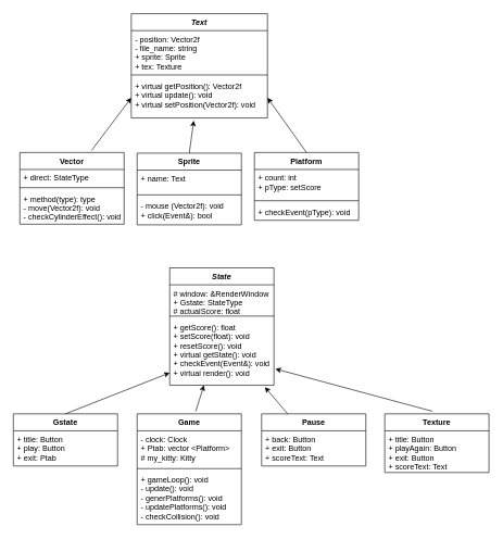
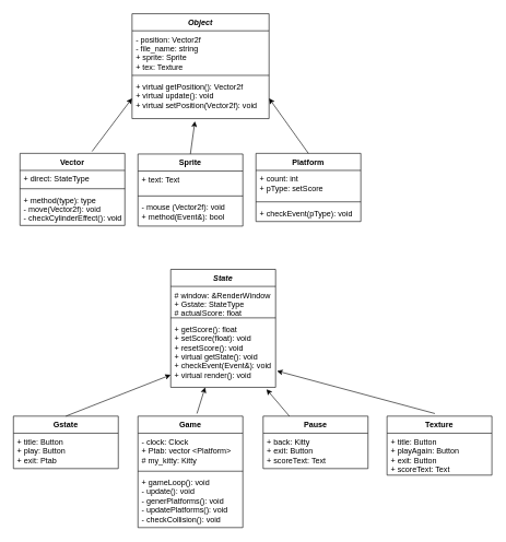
  <mxCell id="0" />
  <mxCell id="1" parent="0" />
- <mxCell id="2" value="Text" style="swimlane;fontStyle=3;align=center;verticalAlign=top;childLayout=stackLayout;horizontal=1;startSize=26;horizontalStack=0;resizeParent=1;resizeParentMax=0;resizeLast=0;collapsible=1;marginBottom=0;" vertex="1" parent="1"><mxGeometry x="201" y="20" width="209" height="160" as="geometry" /></mxCell>
+ <mxCell id="2" value="Object" style="swimlane;fontStyle=3;align=center;verticalAlign=top;childLayout=stackLayout;horizontal=1;startSize=26;horizontalStack=0;resizeParent=1;resizeParentMax=0;resizeLast=0;collapsible=1;marginBottom=0;" vertex="1" parent="1"><mxGeometry x="201" y="20" width="209" height="160" as="geometry" /></mxCell>
  <mxCell id="3" value="- position: Vector2f&#10;- file_name: string&#10;+ sprite: Sprite&#10;+ tex: Texture&#10;&#10;" style="text;strokeColor=none;fillColor=none;align=left;verticalAlign=top;spacingLeft=4;spacingRight=4;overflow=hidden;rotatable=0;points=[[0,0.5],[1,0.5]];portConstraint=eastwest;" vertex="1" parent="2"><mxGeometry y="26" width="209" height="64" as="geometry" /></mxCell>
  <mxCell id="4" value="" style="line;strokeWidth=1;fillColor=none;align=left;verticalAlign=middle;spacingTop=-1;spacingLeft=3;spacingRight=3;rotatable=0;labelPosition=right;points=[];portConstraint=eastwest;" vertex="1" parent="2"><mxGeometry y="90" width="209" height="8" as="geometry" /></mxCell>
  <mxCell id="5" value="+ virtual getPosition(): Vector2f&#10;+ virtual update(): void&#10;+ virtual setPosition(Vector2f): void&#10;&#10;" style="text;strokeColor=none;fillColor=none;align=left;verticalAlign=top;spacingLeft=4;spacingRight=4;overflow=hidden;rotatable=0;points=[[0,0.5],[1,0.5]];portConstraint=eastwest;" vertex="1" parent="2"><mxGeometry y="98" width="209" height="62" as="geometry" /></mxCell>
  <mxCell id="6" value="Vector" style="swimlane;fontStyle=1;align=center;verticalAlign=top;childLayout=stackLayout;horizontal=1;startSize=26;horizontalStack=0;resizeParent=1;resizeParentMax=0;resizeLast=0;collapsible=1;marginBottom=0;" vertex="1" parent="1"><mxGeometry x="30" y="233" width="160" height="110" as="geometry" /></mxCell>
  <mxCell id="7" value="+ direct: StateType&#10;" style="text;strokeColor=none;fillColor=none;align=left;verticalAlign=top;spacingLeft=4;spacingRight=4;overflow=hidden;rotatable=0;points=[[0,0.5],[1,0.5]];portConstraint=eastwest;" vertex="1" parent="6"><mxGeometry y="26" width="160" height="24" as="geometry" /></mxCell>
  <mxCell id="8" value="" style="line;strokeWidth=1;fillColor=none;align=left;verticalAlign=middle;spacingTop=-1;spacingLeft=3;spacingRight=3;rotatable=0;labelPosition=right;points=[];portConstraint=eastwest;" vertex="1" parent="6"><mxGeometry y="50" width="160" height="8" as="geometry" /></mxCell>
  <mxCell id="9" value="+ method(type): type&#10;- move(Vector2f): void&#10;- checkCylinderEffect(): void" style="text;strokeColor=none;fillColor=none;align=left;verticalAlign=top;spacingLeft=4;spacingRight=4;overflow=hidden;rotatable=0;points=[[0,0.5],[1,0.5]];portConstraint=eastwest;" vertex="1" parent="6"><mxGeometry y="58" width="160" height="52" as="geometry" /></mxCell>
  <mxCell id="10" value="Platform" style="swimlane;fontStyle=1;align=center;verticalAlign=top;childLayout=stackLayout;horizontal=1;startSize=26;horizontalStack=0;resizeParent=1;resizeParentMax=0;resizeLast=0;collapsible=1;marginBottom=0;" vertex="1" parent="1"><mxGeometry x="390" y="233" width="160" height="104" as="geometry" /></mxCell>
  <mxCell id="11" value="+ count: int&#10;+ pType: setScore&#10;" style="text;strokeColor=none;fillColor=none;align=left;verticalAlign=top;spacingLeft=4;spacingRight=4;overflow=hidden;rotatable=0;points=[[0,0.5],[1,0.5]];portConstraint=eastwest;" vertex="1" parent="10"><mxGeometry y="26" width="160" height="44" as="geometry" /></mxCell>
  <mxCell id="12" value="" style="line;strokeWidth=1;fillColor=none;align=left;verticalAlign=middle;spacingTop=-1;spacingLeft=3;spacingRight=3;rotatable=0;labelPosition=right;points=[];portConstraint=eastwest;" vertex="1" parent="10"><mxGeometry y="70" width="160" height="8" as="geometry" /></mxCell>
  <mxCell id="13" value="+ checkEvent(pType): void" style="text;strokeColor=none;fillColor=none;align=left;verticalAlign=top;spacingLeft=4;spacingRight=4;overflow=hidden;rotatable=0;points=[[0,0.5],[1,0.5]];portConstraint=eastwest;" vertex="1" parent="10"><mxGeometry y="78" width="160" height="26" as="geometry" /></mxCell>
  <mxCell id="14" value="" style="endArrow=classic;html=1;entryX=0;entryY=0.5;entryDx=0;entryDy=0;" edge="1" parent="1" target="5"><mxGeometry width="50" height="50" relative="1" as="geometry"><mxPoint x="140" y="230" as="sourcePoint" /><mxPoint x="201" y="172" as="targetPoint" /><Array as="points" /></mxGeometry></mxCell>
  <mxCell id="15" value="" style="endArrow=classic;html=1;entryX=1;entryY=0.5;entryDx=0;entryDy=0;exitX=0.5;exitY=0;exitDx=0;exitDy=0;" edge="1" parent="1" source="10" target="5"><mxGeometry width="50" height="50" relative="1" as="geometry"><mxPoint x="410" y="202.5" as="sourcePoint" /><mxPoint x="460" y="152.5" as="targetPoint" /></mxGeometry></mxCell>
  <mxCell id="16" value="State" style="swimlane;fontStyle=3;align=center;verticalAlign=top;childLayout=stackLayout;horizontal=1;startSize=26;horizontalStack=0;resizeParent=1;resizeParentMax=0;resizeLast=0;collapsible=1;marginBottom=0;" vertex="1" parent="1"><mxGeometry x="260" y="410" width="160" height="180" as="geometry" /></mxCell>
  <mxCell id="17" value="# window: &amp;RenderWindow&#10;+ Gstate: StateType&#10;# actualScore: float" style="text;strokeColor=none;fillColor=none;align=left;verticalAlign=top;spacingLeft=4;spacingRight=4;overflow=hidden;rotatable=0;points=[[0,0.5],[1,0.5]];portConstraint=eastwest;" vertex="1" parent="16"><mxGeometry y="26" width="160" height="44" as="geometry" /></mxCell>
  <mxCell id="18" value="" style="line;strokeWidth=1;fillColor=none;align=left;verticalAlign=middle;spacingTop=-1;spacingLeft=3;spacingRight=3;rotatable=0;labelPosition=right;points=[];portConstraint=eastwest;" vertex="1" parent="16"><mxGeometry y="70" width="160" height="8" as="geometry" /></mxCell>
  <mxCell id="19" value="+ getScore(): float&#10;+ setScore(float): void&#10;+ resetScore(): void&#10;+ virtual getState(): void&#10;+ checkEvent(Event&amp;): void&#10;+ virtual render(): void&#10;" style="text;strokeColor=none;fillColor=none;align=left;verticalAlign=top;spacingLeft=4;spacingRight=4;overflow=hidden;rotatable=0;points=[[0,0.5],[1,0.5]];portConstraint=eastwest;" vertex="1" parent="16"><mxGeometry y="78" width="160" height="102" as="geometry" /></mxCell>
  <mxCell id="20" value="Gstate" style="swimlane;fontStyle=1;align=center;verticalAlign=top;childLayout=stackLayout;horizontal=1;startSize=26;horizontalStack=0;resizeParent=1;resizeParentMax=0;resizeLast=0;collapsible=1;marginBottom=0;" vertex="1" parent="1"><mxGeometry x="20" y="634" width="160" height="80" as="geometry" /></mxCell>
  <mxCell id="21" value="+ title: Button&#10;+ play: Button&#10;+ exit: Ptab&#10;" style="text;strokeColor=none;fillColor=none;align=left;verticalAlign=top;spacingLeft=4;spacingRight=4;overflow=hidden;rotatable=0;points=[[0,0.5],[1,0.5]];portConstraint=eastwest;" vertex="1" parent="20"><mxGeometry y="26" width="160" height="54" as="geometry" /></mxCell>
  <mxCell id="22" value="Game" style="swimlane;fontStyle=1;align=center;verticalAlign=top;childLayout=stackLayout;horizontal=1;startSize=26;horizontalStack=0;resizeParent=1;resizeParentMax=0;resizeLast=0;collapsible=1;marginBottom=0;" vertex="1" parent="1"><mxGeometry x="210" y="634" width="160" height="170" as="geometry" /></mxCell>
  <mxCell id="23" value="- clock: Clock&#10;+ Ptab: vector &lt;Platform&gt;&#10;# my_kitty: Kitty" style="text;strokeColor=none;fillColor=none;align=left;verticalAlign=top;spacingLeft=4;spacingRight=4;overflow=hidden;rotatable=0;points=[[0,0.5],[1,0.5]];portConstraint=eastwest;" vertex="1" parent="22"><mxGeometry y="26" width="160" height="54" as="geometry" /></mxCell>
  <mxCell id="24" value="" style="line;strokeWidth=1;fillColor=none;align=left;verticalAlign=middle;spacingTop=-1;spacingLeft=3;spacingRight=3;rotatable=0;labelPosition=right;points=[];portConstraint=eastwest;" vertex="1" parent="22"><mxGeometry y="80" width="160" height="8" as="geometry" /></mxCell>
  <mxCell id="25" value="+ gameLoop(): void&#10;- update(): void&#10;- generPlatforms(): void&#10;- updatePlatforms(): void&#10;- checkCollision(): void" style="text;strokeColor=none;fillColor=none;align=left;verticalAlign=top;spacingLeft=4;spacingRight=4;overflow=hidden;rotatable=0;points=[[0,0.5],[1,0.5]];portConstraint=eastwest;" vertex="1" parent="22"><mxGeometry y="88" width="160" height="82" as="geometry" /></mxCell>
  <mxCell id="26" value="Pause" style="swimlane;fontStyle=1;align=center;verticalAlign=top;childLayout=stackLayout;horizontal=1;startSize=26;horizontalStack=0;resizeParent=1;resizeParentMax=0;resizeLast=0;collapsible=1;marginBottom=0;" vertex="1" parent="1"><mxGeometry x="401" y="634" width="160" height="80" as="geometry" /></mxCell>
- <mxCell id="27" value="+ back: Button&#10;+ exit: Button&#10;+ scoreText: Text" style="text;strokeColor=none;fillColor=none;align=left;verticalAlign=top;spacingLeft=4;spacingRight=4;overflow=hidden;rotatable=0;points=[[0,0.5],[1,0.5]];portConstraint=eastwest;" vertex="1" parent="26"><mxGeometry y="26" width="160" height="54" as="geometry" /></mxCell>
+ <mxCell id="27" value="+ back: Kitty&#10;+ exit: Button&#10;+ scoreText: Text" style="text;strokeColor=none;fillColor=none;align=left;verticalAlign=top;spacingLeft=4;spacingRight=4;overflow=hidden;rotatable=0;points=[[0,0.5],[1,0.5]];portConstraint=eastwest;" vertex="1" parent="26"><mxGeometry y="26" width="160" height="54" as="geometry" /></mxCell>
  <mxCell id="28" value="Texture" style="swimlane;fontStyle=1;align=center;verticalAlign=top;childLayout=stackLayout;horizontal=1;startSize=26;horizontalStack=0;resizeParent=1;resizeParentMax=0;resizeLast=0;collapsible=1;marginBottom=0;" vertex="1" parent="1"><mxGeometry x="590" y="634" width="160" height="90" as="geometry" /></mxCell>
  <mxCell id="29" value="+ title: Button&#10;+ playAgain: Button&#10;+ exit: Button&#10;+ scoreText: Text&#10;" style="text;strokeColor=none;fillColor=none;align=left;verticalAlign=top;spacingLeft=4;spacingRight=4;overflow=hidden;rotatable=0;points=[[0,0.5],[1,0.5]];portConstraint=eastwest;" vertex="1" parent="28"><mxGeometry y="26" width="160" height="64" as="geometry" /></mxCell>
  <mxCell id="30" value="Sprite" style="swimlane;fontStyle=1;align=center;verticalAlign=top;childLayout=stackLayout;horizontal=1;startSize=26;horizontalStack=0;resizeParent=1;resizeParentMax=0;resizeLast=0;collapsible=1;marginBottom=0;" vertex="1" parent="1"><mxGeometry x="210" y="234" width="160" height="110" as="geometry" /></mxCell>
- <mxCell id="31" value="+ name: Text&#10;&#10;" style="text;strokeColor=none;fillColor=none;align=left;verticalAlign=top;spacingLeft=4;spacingRight=4;overflow=hidden;rotatable=0;points=[[0,0.5],[1,0.5]];portConstraint=eastwest;" vertex="1" parent="30"><mxGeometry y="26" width="160" height="34" as="geometry" /></mxCell>
+ <mxCell id="31" value="+ text: Text&#10;&#10;" style="text;strokeColor=none;fillColor=none;align=left;verticalAlign=top;spacingLeft=4;spacingRight=4;overflow=hidden;rotatable=0;points=[[0,0.5],[1,0.5]];portConstraint=eastwest;" vertex="1" parent="30"><mxGeometry y="26" width="160" height="34" as="geometry" /></mxCell>
  <mxCell id="32" value="" style="line;strokeWidth=1;fillColor=none;align=left;verticalAlign=middle;spacingTop=-1;spacingLeft=3;spacingRight=3;rotatable=0;labelPosition=right;points=[];portConstraint=eastwest;" vertex="1" parent="30"><mxGeometry y="60" width="160" height="8" as="geometry" /></mxCell>
- <mxCell id="33" value="- mouse (Vector2f): void&#10;+ click(Event&amp;): bool&#10;" style="text;strokeColor=none;fillColor=none;align=left;verticalAlign=top;spacingLeft=4;spacingRight=4;overflow=hidden;rotatable=0;points=[[0,0.5],[1,0.5]];portConstraint=eastwest;" vertex="1" parent="30"><mxGeometry y="68" width="160" height="42" as="geometry" /></mxCell>
+ <mxCell id="33" value="- mouse (Vector2f): void&#10;+ method(Event&amp;): bool&#10;" style="text;strokeColor=none;fillColor=none;align=left;verticalAlign=top;spacingLeft=4;spacingRight=4;overflow=hidden;rotatable=0;points=[[0,0.5],[1,0.5]];portConstraint=eastwest;" vertex="1" parent="30"><mxGeometry y="68" width="160" height="42" as="geometry" /></mxCell>
  <mxCell id="34" value="" style="endArrow=classic;html=1;exitX=0.5;exitY=0;exitDx=0;exitDy=0;entryX=0.459;entryY=1.065;entryDx=0;entryDy=0;entryPerimeter=0;" edge="1" parent="1" source="30" target="5"><mxGeometry width="50" height="50" relative="1" as="geometry"><mxPoint x="260" y="234" as="sourcePoint" /><mxPoint x="310" y="184" as="targetPoint" /></mxGeometry></mxCell>
  <mxCell id="35" value="" style="endArrow=classic;html=1;entryX=0.459;entryY=1.065;entryDx=0;entryDy=0;entryPerimeter=0;" edge="1" parent="1"><mxGeometry width="50" height="50" relative="1" as="geometry"><mxPoint x="300" y="630" as="sourcePoint" /><mxPoint x="312.5" y="590" as="targetPoint" /></mxGeometry></mxCell>
  <mxCell id="36" value="" style="endArrow=classic;html=1;entryX=1.013;entryY=0.755;entryDx=0;entryDy=0;entryPerimeter=0;" edge="1" parent="1" target="19"><mxGeometry width="50" height="50" relative="1" as="geometry"><mxPoint x="663" y="630" as="sourcePoint" /><mxPoint x="670" y="590" as="targetPoint" /></mxGeometry></mxCell>
  <mxCell id="37" value="" style="endArrow=classic;html=1;exitX=0.25;exitY=0;exitDx=0;exitDy=0;entryX=0.913;entryY=1.029;entryDx=0;entryDy=0;entryPerimeter=0;" edge="1" parent="1" source="26" target="19"><mxGeometry width="50" height="50" relative="1" as="geometry"><mxPoint x="440" y="640" as="sourcePoint" /><mxPoint x="447" y="590" as="targetPoint" /></mxGeometry></mxCell>
  <mxCell id="38" value="" style="endArrow=classic;html=1;exitX=0.5;exitY=0;exitDx=0;exitDy=0;entryX=0;entryY=0.814;entryDx=0;entryDy=0;entryPerimeter=0;" edge="1" parent="1" target="19"><mxGeometry width="50" height="50" relative="1" as="geometry"><mxPoint x="100" y="634" as="sourcePoint" /><mxPoint x="107" y="584" as="targetPoint" /></mxGeometry></mxCell>
